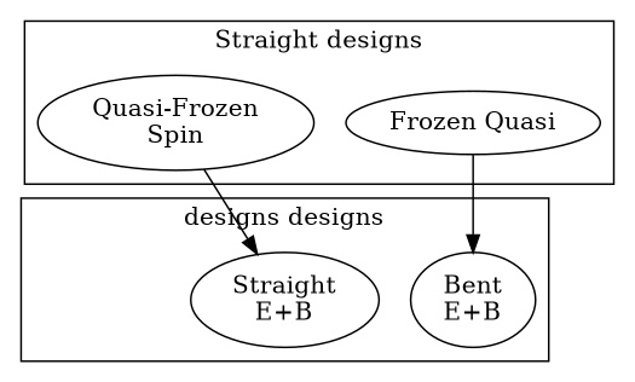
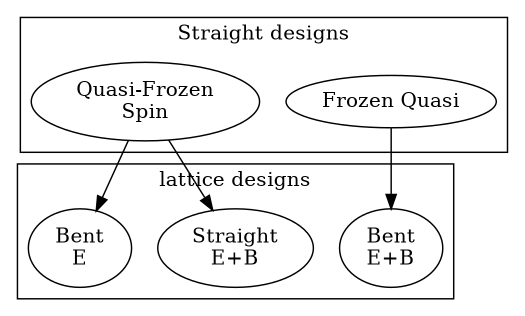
  digraph {
    "Bent\nE+B"
    "Straight\nE+B"
+   "Bent\nE"
    n4 [label="Frozen Quasi"]
    "Quasi-Frozen\nSpin"
    subgraph cluster_1 {
-     label="designs designs"
+     label="lattice designs"
      "Bent\nE+B"
      "Straight\nE+B"
+     "Bent\nE"
    }
    subgraph cluster_2 {
      label="Straight designs"
      n4
      "Quasi-Frozen\nSpin"
    }
    n4 -> "Bent\nE+B"
    "Quasi-Frozen\nSpin" -> "Straight\nE+B"
+   "Quasi-Frozen\nSpin" -> "Bent\nE"
  }
